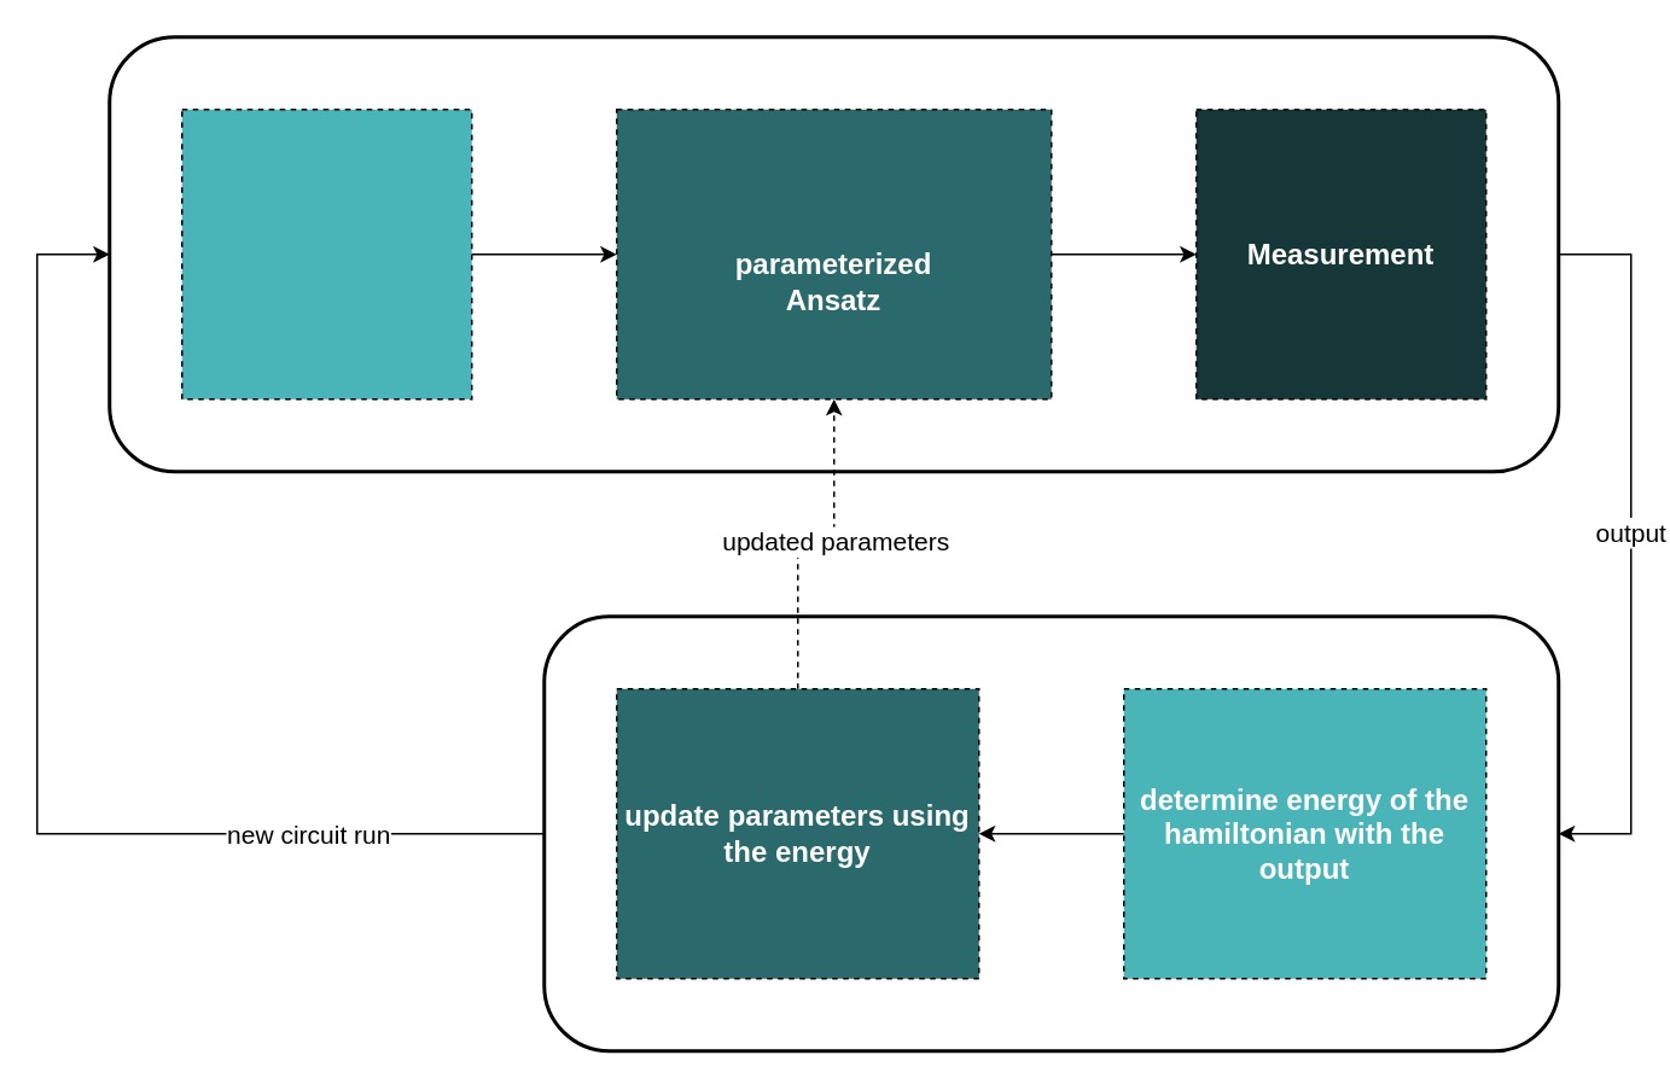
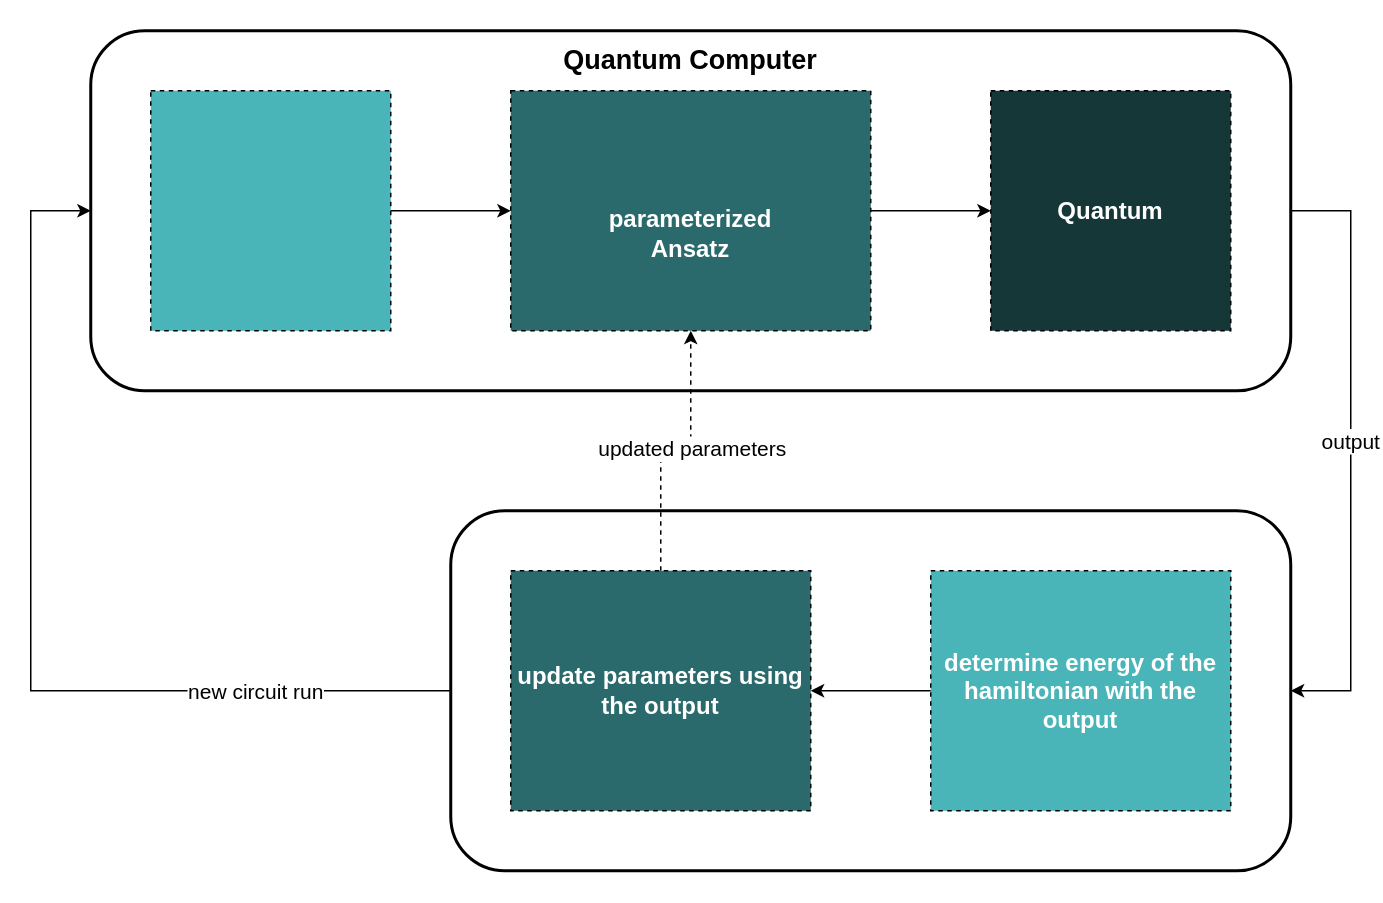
  <mxCell id="0" />
  <mxCell id="1" parent="0" />
  <mxCell id="2" value="" style="group" vertex="1" connectable="0" parent="1"><mxGeometry x="20" y="20" width="880" height="560" as="geometry" /></mxCell>
  <mxCell id="3" value="" style="rounded=1;whiteSpace=wrap;html=1;fillColor=none;strokeWidth=2;" vertex="1" parent="2"><mxGeometry x="40" width="800.0" height="240" as="geometry" /></mxCell>
  <mxCell id="4" value="" style="rounded=0;whiteSpace=wrap;html=1;fillColor=#49b5b8;dashed=1;" vertex="1" parent="2"><mxGeometry x="80" y="40" width="160" height="160" as="geometry" /></mxCell>
  <mxCell id="5" value="" style="rounded=0;whiteSpace=wrap;html=1;fillColor=#2b6a6c;dashed=1;" vertex="1" parent="2"><mxGeometry x="320" y="40" width="240.0" height="160" as="geometry" /></mxCell>
  <mxCell id="6" style="edgeStyle=orthogonalEdgeStyle;rounded=0;orthogonalLoop=1;jettySize=auto;html=1;entryX=0;entryY=0.5;entryDx=0;entryDy=0;" edge="1" parent="2" source="4" target="5"><mxGeometry relative="1" as="geometry" /></mxCell>
  <mxCell id="7" value="" style="rounded=0;whiteSpace=wrap;html=1;fillColor=#163738;dashed=1;" vertex="1" parent="2"><mxGeometry x="640" y="40" width="160" height="160" as="geometry" /></mxCell>
+ <mxCell id="8" value="&lt;b&gt;&lt;font style=&quot;font-size: 18px;&quot;&gt;Quantum Computer&lt;/font&gt;&lt;/b&gt;" style="text;html=1;strokeColor=none;fillColor=none;align=center;verticalAlign=middle;whiteSpace=wrap;rounded=0;" vertex="1" parent="2"><mxGeometry x="80" width="720" height="40" as="geometry" /></mxCell>
  <mxCell id="9" value="" style="endArrow=classic;html=1;rounded=0;entryX=0;entryY=0.5;entryDx=0;entryDy=0;jumpStyle=sharp;exitX=0;exitY=0.5;exitDx=0;exitDy=0;" edge="1" parent="2" source="11" target="3"><mxGeometry width="50" height="50" relative="1" as="geometry"><mxPoint y="380.0" as="sourcePoint" /><mxPoint x="-20" y="120" as="targetPoint" /><Array as="points"><mxPoint y="440" /><mxPoint y="120" /></Array></mxGeometry></mxCell>
  <mxCell id="10" value="new circuit run" style="edgeLabel;html=1;align=center;verticalAlign=middle;resizable=0;points=[];fontSize=14;" vertex="1" connectable="0" parent="9"><mxGeometry x="-0.59" y="2" relative="1" as="geometry"><mxPoint y="-2" as="offset" /></mxGeometry></mxCell>
  <mxCell id="11" value="" style="rounded=1;whiteSpace=wrap;html=1;fillColor=none;strokeWidth=2;" vertex="1" parent="2"><mxGeometry x="280" y="320" width="560" height="240" as="geometry" /></mxCell>
  <mxCell id="12" value="" style="rounded=0;whiteSpace=wrap;html=1;fillColor=#49b5b8;dashed=1;" vertex="1" parent="2"><mxGeometry x="600" y="360" width="200.0" height="160" as="geometry" /></mxCell>
  <mxCell id="13" value="" style="endArrow=classic;html=1;rounded=0;entryX=1;entryY=0.5;entryDx=0;entryDy=0;jumpStyle=sharp;exitX=1;exitY=0.5;exitDx=0;exitDy=0;" edge="1" parent="2" source="3" target="11"><mxGeometry width="50" height="50" relative="1" as="geometry"><mxPoint x="60.0" y="420" as="sourcePoint" /><mxPoint x="60.0" y="140" as="targetPoint" /><Array as="points"><mxPoint x="880" y="120" /><mxPoint x="880" y="440" /></Array></mxGeometry></mxCell>
  <mxCell id="14" value="output" style="edgeLabel;html=1;align=center;verticalAlign=middle;resizable=0;points=[];fontSize=14;" vertex="1" connectable="0" parent="13"><mxGeometry x="-0.036" y="-1" relative="1" as="geometry"><mxPoint as="offset" /></mxGeometry></mxCell>
  <mxCell id="15" value="&lt;font color=&quot;#ffffff&quot;&gt;&lt;b&gt;&lt;font style=&quot;font-size: 16px;&quot;&gt;parameterized Ansatz&lt;/font&gt;&lt;/b&gt;&lt;br&gt;&lt;/font&gt;" style="text;html=1;strokeColor=none;fillColor=none;align=center;verticalAlign=middle;whiteSpace=wrap;rounded=0;" vertex="1" parent="2"><mxGeometry x="360" y="95" width="160" height="80" as="geometry" /></mxCell>
- <mxCell id="16" value="&lt;font color=&quot;#ffffff&quot;&gt;&lt;b&gt;&lt;font style=&quot;font-size: 16px;&quot;&gt;Measurement&lt;/font&gt;&lt;/b&gt;&lt;br&gt;&lt;/font&gt;" style="text;html=1;strokeColor=none;fillColor=none;align=center;verticalAlign=middle;whiteSpace=wrap;rounded=0;" vertex="1" parent="2"><mxGeometry x="640" y="80" width="160" height="80" as="geometry" /></mxCell>
+ <mxCell id="16" value="&lt;font color=&quot;#ffffff&quot;&gt;&lt;b&gt;&lt;font style=&quot;font-size: 16px;&quot;&gt;Quantum&lt;/font&gt;&lt;/b&gt;&lt;br&gt;&lt;/font&gt;" style="text;html=1;strokeColor=none;fillColor=none;align=center;verticalAlign=middle;whiteSpace=wrap;rounded=0;" vertex="1" parent="2"><mxGeometry x="640" y="80" width="160" height="80" as="geometry" /></mxCell>
  <mxCell id="17" style="edgeStyle=orthogonalEdgeStyle;rounded=0;orthogonalLoop=1;jettySize=auto;html=1;entryX=0;entryY=0.5;entryDx=0;entryDy=0;" edge="1" parent="2" source="5" target="16"><mxGeometry relative="1" as="geometry" /></mxCell>
  <mxCell id="18" style="edgeStyle=orthogonalEdgeStyle;rounded=0;orthogonalLoop=1;jettySize=auto;html=1;exitX=0.5;exitY=0;exitDx=0;exitDy=0;dashed=1;" edge="1" parent="2" source="20" target="5"><mxGeometry relative="1" as="geometry" /></mxCell>
  <mxCell id="19" value="updated parameters" style="edgeLabel;html=1;align=center;verticalAlign=middle;resizable=0;points=[];fontSize=14;" vertex="1" connectable="0" parent="18"><mxGeometry x="0.129" relative="1" as="geometry"><mxPoint as="offset" /></mxGeometry></mxCell>
  <mxCell id="20" value="" style="rounded=0;whiteSpace=wrap;html=1;fillColor=#2b6a6c;dashed=1;" vertex="1" parent="2"><mxGeometry x="320" y="360" width="200.0" height="160" as="geometry" /></mxCell>
  <mxCell id="21" value="&lt;font color=&quot;#ffffff&quot; style=&quot;font-size: 16px;&quot;&gt;&lt;b style=&quot;font-size: 16px;&quot;&gt;determine energy of the hamiltonian with the output&lt;/b&gt;&lt;br style=&quot;font-size: 16px;&quot;&gt;&lt;/font&gt;" style="text;html=1;strokeColor=none;fillColor=none;align=center;verticalAlign=middle;whiteSpace=wrap;rounded=0;fontSize=16;" vertex="1" parent="2"><mxGeometry x="600" y="380.0" width="200.0" height="120" as="geometry" /></mxCell>
- <mxCell id="22" value="&lt;font color=&quot;#ffffff&quot; style=&quot;font-size: 16px;&quot;&gt;&lt;b style=&quot;font-size: 16px;&quot;&gt;update parameters using the energy&lt;/b&gt;&lt;br style=&quot;font-size: 16px;&quot;&gt;&lt;/font&gt;" style="text;html=1;strokeColor=none;fillColor=none;align=center;verticalAlign=middle;whiteSpace=wrap;rounded=0;fontSize=16;" vertex="1" parent="2"><mxGeometry x="320" y="380.0" width="200.0" height="120" as="geometry" /></mxCell>
+ <mxCell id="22" value="&lt;font color=&quot;#ffffff&quot; style=&quot;font-size: 16px;&quot;&gt;&lt;b style=&quot;font-size: 16px;&quot;&gt;update parameters using the output&lt;/b&gt;&lt;br style=&quot;font-size: 16px;&quot;&gt;&lt;/font&gt;" style="text;html=1;strokeColor=none;fillColor=none;align=center;verticalAlign=middle;whiteSpace=wrap;rounded=0;fontSize=16;" vertex="1" parent="2"><mxGeometry x="320" y="380.0" width="200.0" height="120" as="geometry" /></mxCell>
  <mxCell id="23" style="edgeStyle=orthogonalEdgeStyle;rounded=0;orthogonalLoop=1;jettySize=auto;html=1;exitX=0;exitY=0.5;exitDx=0;exitDy=0;entryX=1;entryY=0.5;entryDx=0;entryDy=0;" edge="1" parent="2" source="21" target="22"><mxGeometry relative="1" as="geometry" /></mxCell>
